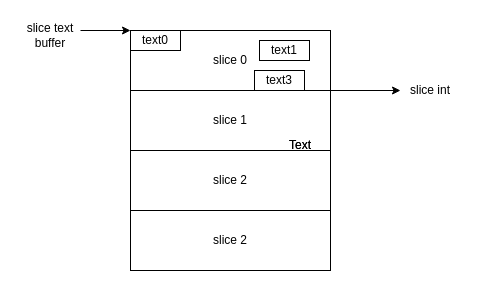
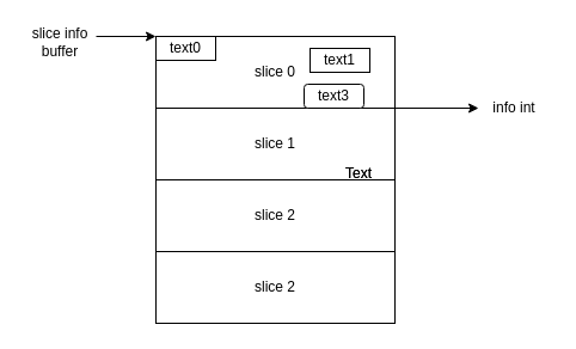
  <mxCell id="0" />
  <mxCell id="1" parent="0" />
  <mxCell id="2" value="slice 0" style="rounded=0;whiteSpace=wrap;html=1;" vertex="1" parent="1"><mxGeometry x="130" y="30" width="200" height="60" as="geometry" /></mxCell>
  <mxCell id="3" value="slice 1" style="rounded=0;whiteSpace=wrap;html=1;" vertex="1" parent="1"><mxGeometry x="130" y="90" width="200" height="60" as="geometry" /></mxCell>
  <mxCell id="4" value="slice 2" style="rounded=0;whiteSpace=wrap;html=1;" vertex="1" parent="1"><mxGeometry x="130" y="150" width="200" height="60" as="geometry" /></mxCell>
  <mxCell id="5" value="slice 2" style="rounded=0;whiteSpace=wrap;html=1;" vertex="1" parent="1"><mxGeometry x="130" y="210" width="200" height="60" as="geometry" /></mxCell>
  <mxCell id="6" value="" style="endArrow=classic;html=1;rounded=0;exitX=1;exitY=0;exitDx=0;exitDy=0;" edge="1" parent="1" source="3"><mxGeometry width="50" height="50" relative="1" as="geometry"><mxPoint x="350" y="130" as="sourcePoint" /><mxPoint x="400" y="90" as="targetPoint" /></mxGeometry></mxCell>
  <mxCell id="7" value="text0" style="rounded=0;whiteSpace=wrap;html=1;" vertex="1" parent="1"><mxGeometry x="130" y="30" width="50" height="20" as="geometry" /></mxCell>
  <mxCell id="8" value="text1" style="rounded=0;whiteSpace=wrap;html=1;" vertex="1" parent="1"><mxGeometry x="259" y="40" width="50" height="20" as="geometry" /></mxCell>
- <mxCell id="9" value="text3" style="rounded=0;whiteSpace=wrap;html=1;" vertex="1" parent="1"><mxGeometry x="254" y="70" width="50" height="20" as="geometry" /></mxCell>
+ <mxCell id="9" value="text3" style="whiteSpace=wrap;html=1;rounded=1;" vertex="1" parent="1"><mxGeometry x="254" y="70" width="50" height="20" as="geometry" /></mxCell>
  <mxCell id="10" value="" style="endArrow=classic;html=1;rounded=0;entryX=0;entryY=0;entryDx=0;entryDy=0;" edge="1" parent="1" target="7"><mxGeometry width="50" height="50" relative="1" as="geometry"><mxPoint x="80" y="30" as="sourcePoint" /><mxPoint x="160" y="30" as="targetPoint" /><Array as="points" /></mxGeometry></mxCell>
- <mxCell id="11" value="slice int" style="text;html=1;strokeColor=none;fillColor=none;align=center;verticalAlign=middle;whiteSpace=wrap;rounded=0;" vertex="1" parent="1"><mxGeometry x="400" y="75" width="60" height="30" as="geometry" /></mxCell>
+ <mxCell id="11" value="info int" style="text;html=1;strokeColor=none;fillColor=none;align=center;verticalAlign=middle;whiteSpace=wrap;rounded=0;" vertex="1" parent="1"><mxGeometry x="400" y="75" width="60" height="30" as="geometry" /></mxCell>
  <mxCell id="12" value="Text" style="text;html=1;strokeColor=none;fillColor=none;align=center;verticalAlign=middle;whiteSpace=wrap;rounded=0;" vertex="1" parent="1"><mxGeometry x="270" y="130" width="60" height="30" as="geometry" /></mxCell>
  <mxCell id="13" value="Text" style="text;html=1;strokeColor=none;fillColor=none;align=center;verticalAlign=middle;whiteSpace=wrap;rounded=0;" vertex="1" parent="1"><mxGeometry x="270" y="130" width="60" height="30" as="geometry" /></mxCell>
- <mxCell id="14" value="slice text buffer" style="text;html=1;strokeColor=none;fillColor=none;align=center;verticalAlign=middle;whiteSpace=wrap;rounded=0;" vertex="1" parent="1"><mxGeometry x="20" y="20" width="60" height="30" as="geometry" /></mxCell>
+ <mxCell id="14" value="slice info buffer" style="text;html=1;strokeColor=none;fillColor=none;align=center;verticalAlign=middle;whiteSpace=wrap;rounded=0;" vertex="1" parent="1"><mxGeometry x="20" y="20" width="60" height="30" as="geometry" /></mxCell>
